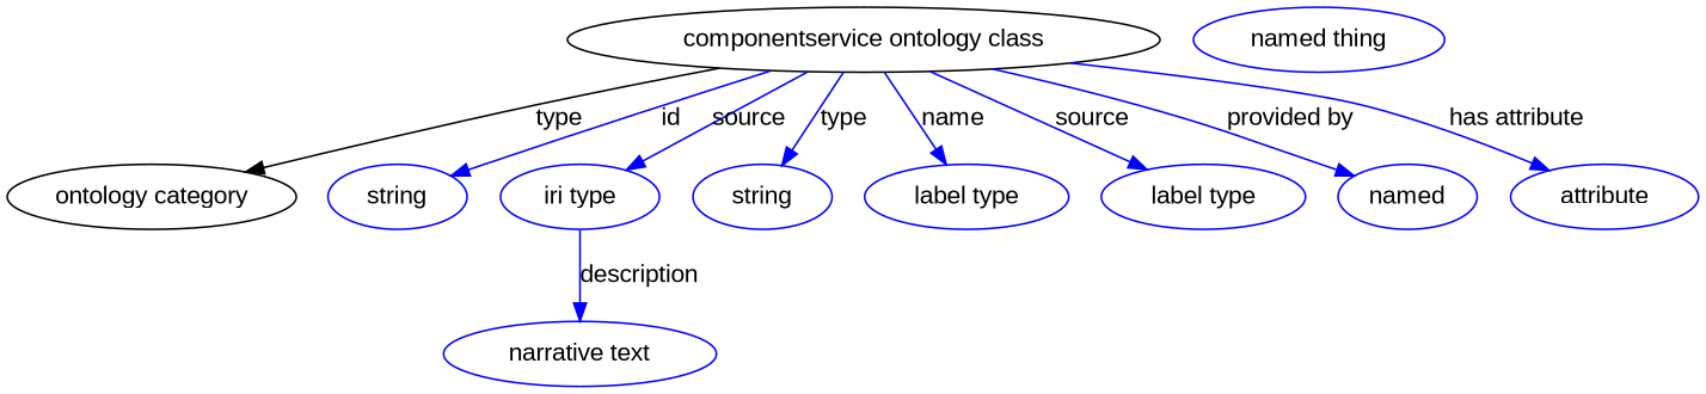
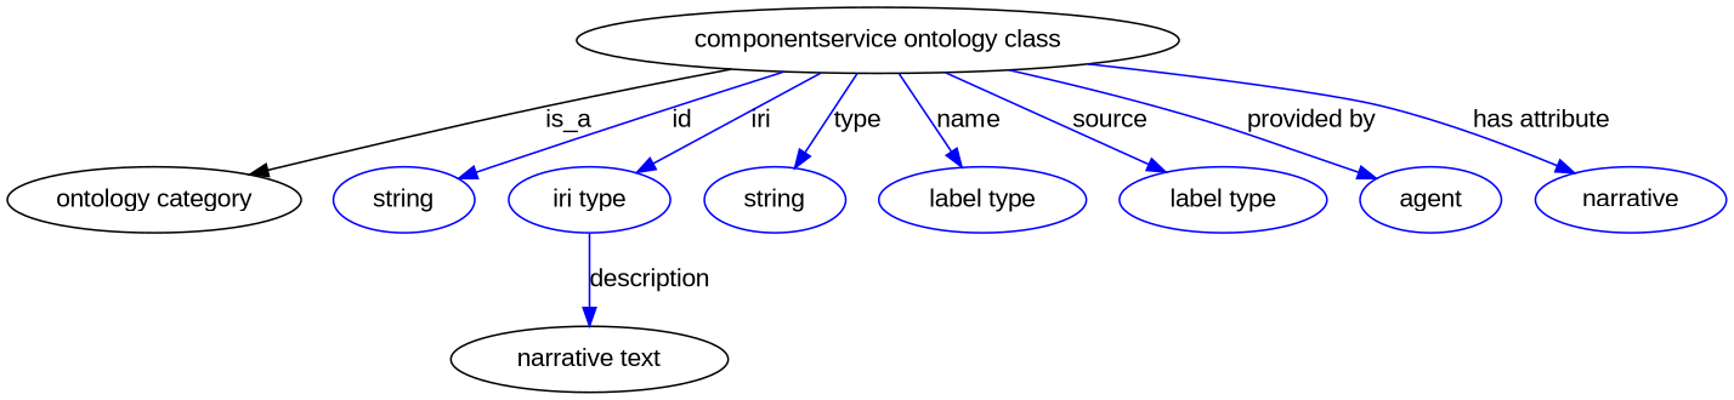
  digraph {
    fontname="Liberation Sans"
    node [fontname="Liberation Sans" color=blue]
    edge [fontname="Liberation Sans" color=blue style=solid]
    n1 [height=0.5 label="componentservice ontology class" width=4.5496 color=""]
    n2 [height=0.5 label="ontology category" width=2.1304 color=""]
    n3 [height=0.5 label=string width=1.0652]
    n4 [height=0.5 label="iri type" width=1.2277]
    n5 [height=0.5 label=string width=1.0652]
    n6 [height=0.5 label="label type" width=1.5707]
    n7 [height=0.5 label="label type" width=1.5707]
-   n8 [height=0.5 label=named width=1.0291]
-   n9 [height=0.5 label=attribute width=1.4443]
-   n10 [height=0.5 label="narrative text" width=2.0943]
-   n11 [height=0.5 label="named thing" width=1.9318]
-   n1 -> n2 [label=type color="" style=""]
+   n8 [height=0.5 label=agent width=1.0291]
+   n9 [height=0.5 label=narrative width=1.4443]
+   n10 [color=black height=0.5 label="narrative text" width=2.0943]
+   n1 -> n2 [label=is_a color="" style=""]
    n1 -> n3 [label=id]
-   n1 -> n4 [label=source]
+   n1 -> n4 [label=iri]
    n1 -> n5 [label=type]
    n1 -> n6 [label=name]
    n1 -> n7 [label=source]
    n1 -> n8 [label="provided by"]
    n1 -> n9 [label="has attribute"]
    n4 -> n10 [label=description]
  }
